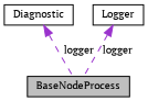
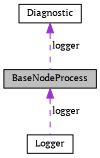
  digraph {
    fontname="PT Serif"
    node [color=black fillcolor=white fontname="PT Serif" fontsize=10 shape=record style=filled]
    edge [color=darkorchid3 dir=back fontname="PT Serif" fontsize=10 labelfontname=Helvetica labelfontsize=10 style=dashed]
    n1 [fillcolor=grey75 fontcolor=black height=0.2 label=BaseNodeProcess width=0.4]
    n2 [height=0.2 label=Diagnostic width=0.4]
    n3 [height=0.2 label=Logger width=0.4]
    n2 -> n1 [label=" logger"]
-   n3 -> n1 [label=" logger"]
+   n1 -> n3 [label=" logger"]
  }
